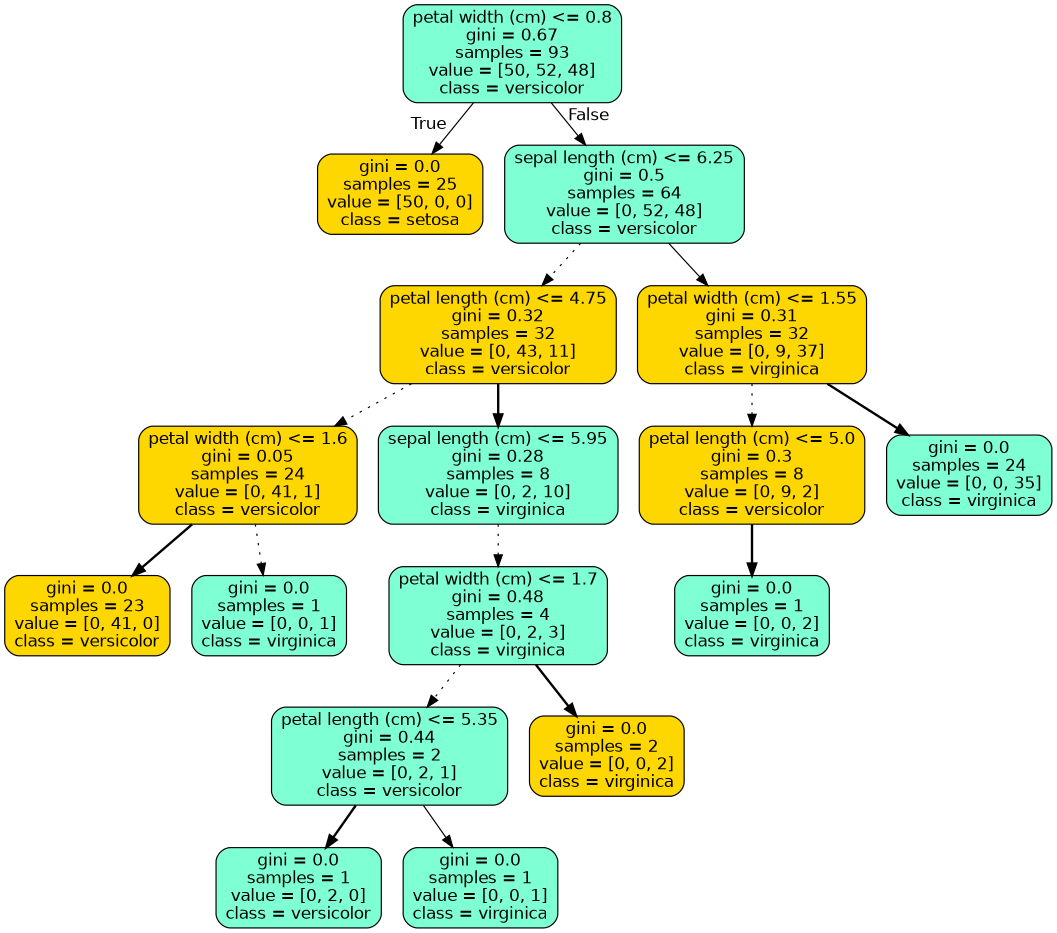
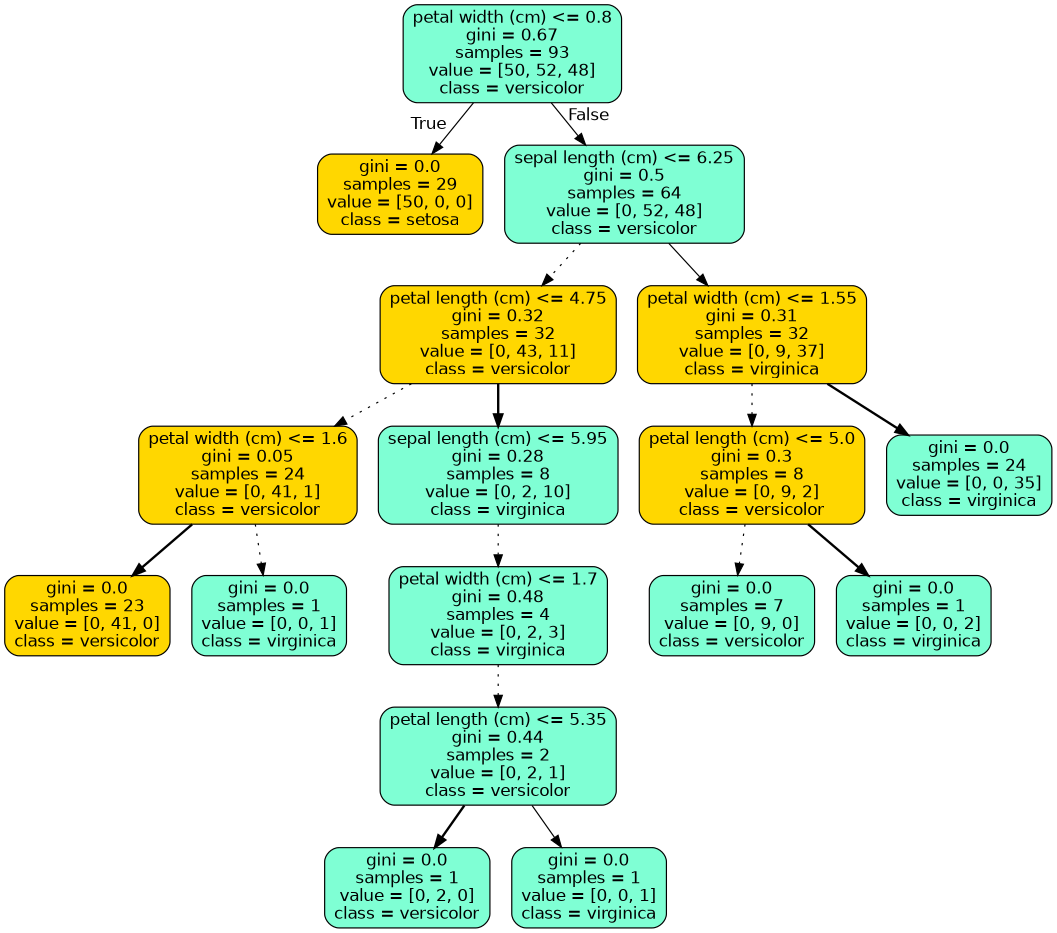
  digraph {
    node [color=black fillcolor=aquamarine fontname=helvetica shape=box style="filled, rounded"]
    edge [fontname=helvetica style=dotted]
    n1 [label="petal width (cm) <= 0.8\ngini = 0.67\nsamples = 93\nvalue = [50, 52, 48]\nclass = versicolor"]
-   n2 [fillcolor=gold label="gini = 0.0\nsamples = 25\nvalue = [50, 0, 0]\nclass = setosa"]
+   n2 [fillcolor=gold label="gini = 0.0\nsamples = 29\nvalue = [50, 0, 0]\nclass = setosa"]
    n3 [label="sepal length (cm) <= 6.25\ngini = 0.5\nsamples = 64\nvalue = [0, 52, 48]\nclass = versicolor"]
    n4 [fillcolor=gold label="petal length (cm) <= 4.75\ngini = 0.32\nsamples = 32\nvalue = [0, 43, 11]\nclass = versicolor"]
    n5 [fillcolor=gold label="petal width (cm) <= 1.55\ngini = 0.31\nsamples = 32\nvalue = [0, 9, 37]\nclass = virginica"]
    n6 [fillcolor=gold label="petal width (cm) <= 1.6\ngini = 0.05\nsamples = 24\nvalue = [0, 41, 1]\nclass = versicolor"]
    n7 [label="sepal length (cm) <= 5.95\ngini = 0.28\nsamples = 8\nvalue = [0, 2, 10]\nclass = virginica"]
    n8 [fillcolor=gold label="petal length (cm) <= 5.0\ngini = 0.3\nsamples = 8\nvalue = [0, 9, 2]\nclass = versicolor"]
    n9 [label="gini = 0.0\nsamples = 24\nvalue = [0, 0, 35]\nclass = virginica"]
    n10 [fillcolor=gold label="gini = 0.0\nsamples = 23\nvalue = [0, 41, 0]\nclass = versicolor"]
    n11 [label="gini = 0.0\nsamples = 1\nvalue = [0, 0, 1]\nclass = virginica"]
    n12 [label="petal width (cm) <= 1.7\ngini = 0.48\nsamples = 4\nvalue = [0, 2, 3]\nclass = virginica"]
    n13 [label="petal length (cm) <= 5.35\ngini = 0.44\nsamples = 2\nvalue = [0, 2, 1]\nclass = versicolor"]
-   n14 [fillcolor=gold label="gini = 0.0\nsamples = 2\nvalue = [0, 0, 2]\nclass = virginica"]
    n15 [label="gini = 0.0\nsamples = 1\nvalue = [0, 2, 0]\nclass = versicolor"]
    n16 [label="gini = 0.0\nsamples = 1\nvalue = [0, 0, 1]\nclass = virginica"]
+   n17 [label="gini = 0.0\nsamples = 7\nvalue = [0, 9, 0]\nclass = versicolor"]
    n18 [label="gini = 0.0\nsamples = 1\nvalue = [0, 0, 2]\nclass = virginica"]
    n1 -> n2 [headlabel=True labelangle=45 labeldistance=2.5 style=solid]
    n1 -> n3 [headlabel=False labelangle=-45 labeldistance=2.5 style=solid]
    n3 -> n4
    n3 -> n5 [style=solid]
    n4 -> n6
    n4 -> n7 [style=bold]
    n5 -> n8
    n5 -> n9 [style=bold]
    n6 -> n10 [style=bold]
    n6 -> n11
    n7 -> n12
+   n8 -> n17
    n8 -> n18 [style=bold]
    n12 -> n13
-   n12 -> n14 [style=bold]
    n13 -> n15 [style=bold]
    n13 -> n16 [style=solid]
  }
